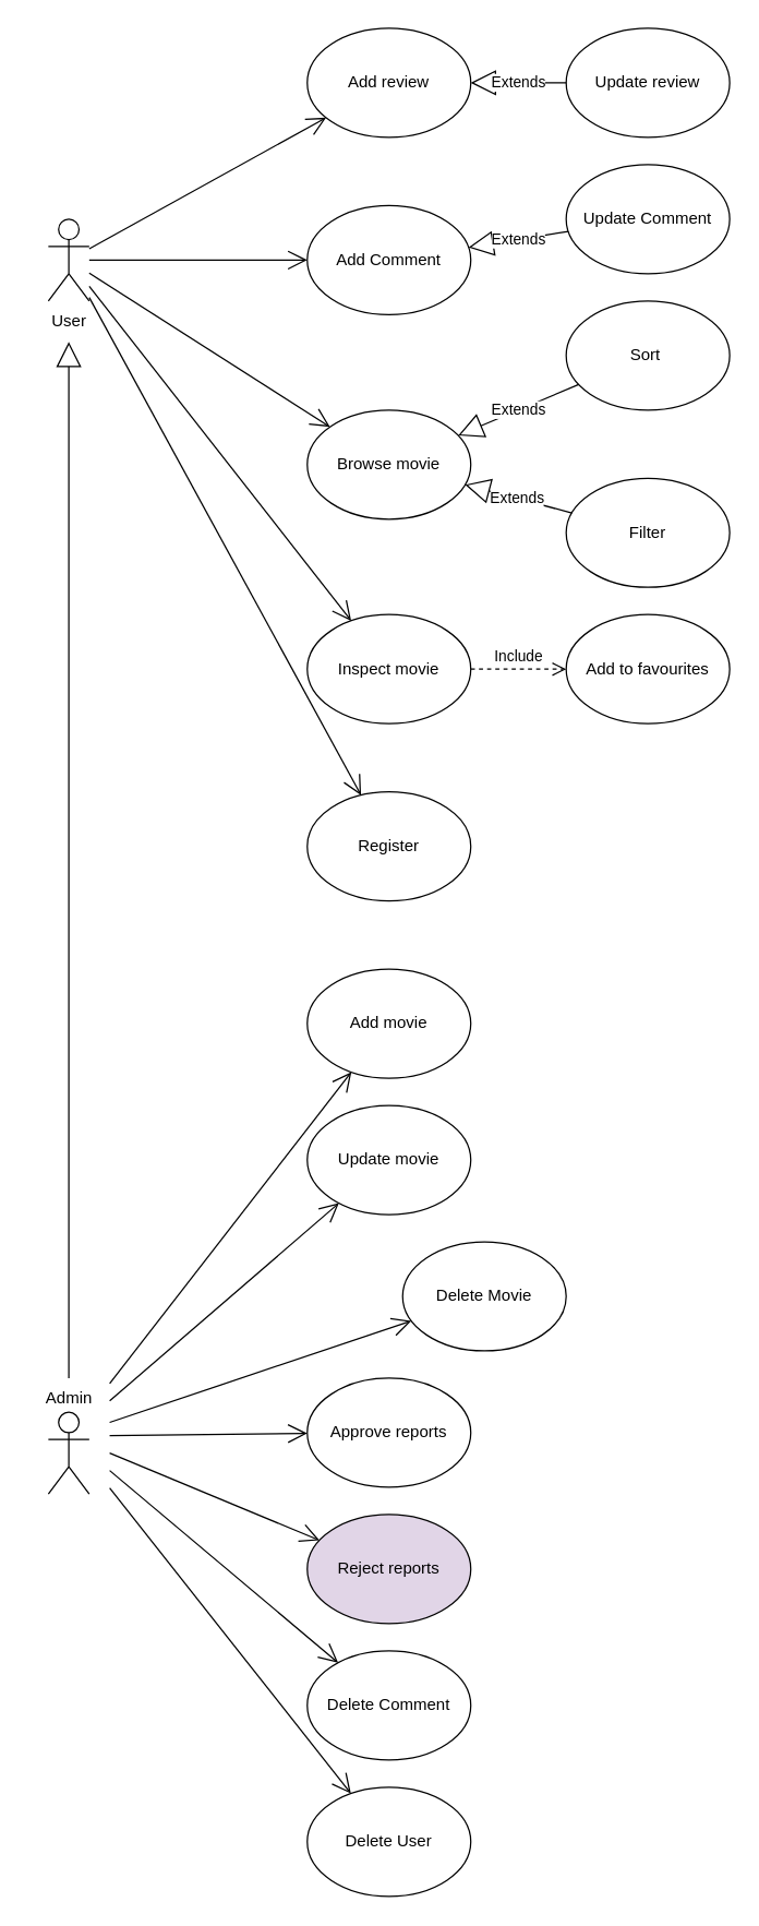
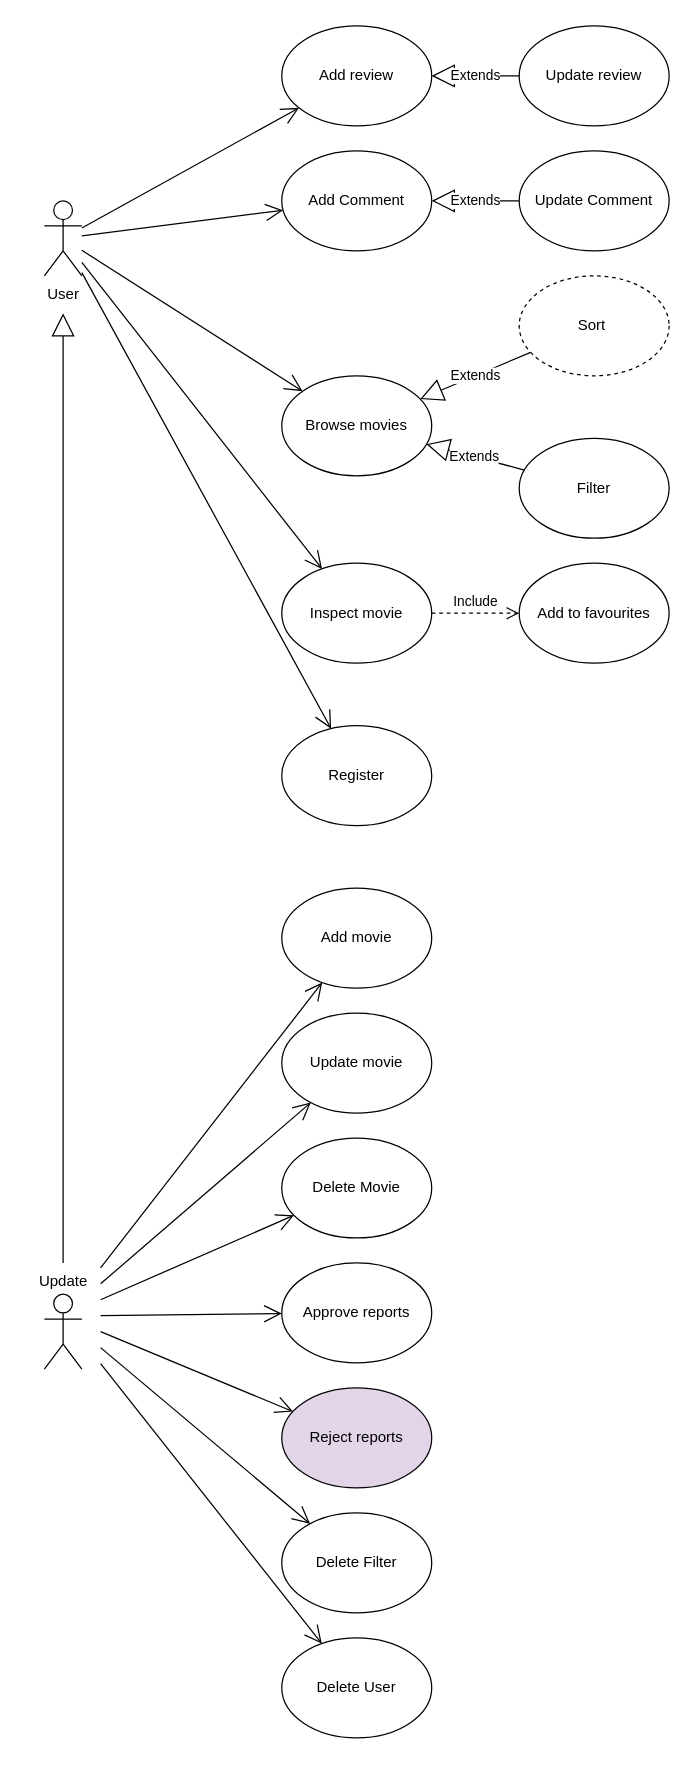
  <mxCell id="0" />
  <mxCell id="1" parent="0" />
  <mxCell id="2" value="Add movie" style="ellipse;whiteSpace=wrap;html=1;" parent="1" vertex="1"><mxGeometry x="225" y="710" width="120" height="80" as="geometry" /></mxCell>
  <mxCell id="3" value="Approve reports" style="ellipse;whiteSpace=wrap;html=1;" parent="1" vertex="1"><mxGeometry x="225" y="1010" width="120" height="80" as="geometry" /></mxCell>
  <mxCell id="4" value="Reject reports" style="ellipse;whiteSpace=wrap;html=1;fillColor=#e1d5e7;" parent="1" vertex="1"><mxGeometry x="225" y="1110" width="120" height="80" as="geometry" /></mxCell>
  <mxCell id="5" value="Delete User" style="ellipse;whiteSpace=wrap;html=1;" parent="1" vertex="1"><mxGeometry x="225" y="1310" width="120" height="80" as="geometry" /></mxCell>
  <mxCell id="6" value="Add review" style="ellipse;whiteSpace=wrap;html=1;" parent="1" vertex="1"><mxGeometry x="225" y="20" width="120" height="80" as="geometry" /></mxCell>
  <mxCell id="7" value="Update review" style="ellipse;whiteSpace=wrap;html=1;" parent="1" vertex="1"><mxGeometry x="415" y="20" width="120" height="80" as="geometry" /></mxCell>
- <mxCell id="8" value="Delete Movie" style="ellipse;whiteSpace=wrap;html=1;" parent="1" vertex="1"><mxGeometry x="295" y="910" width="120" height="80" as="geometry" /></mxCell>
+ <mxCell id="8" value="Delete Movie" style="ellipse;whiteSpace=wrap;html=1;" parent="1" vertex="1"><mxGeometry x="225" y="910" width="120" height="80" as="geometry" /></mxCell>
  <mxCell id="9" value="Update movie" style="ellipse;whiteSpace=wrap;html=1;" parent="1" vertex="1"><mxGeometry x="225" y="810" width="120" height="80" as="geometry" /></mxCell>
- <mxCell id="10" value="Add Comment" style="ellipse;whiteSpace=wrap;html=1;" parent="1" vertex="1"><mxGeometry x="225" y="150" width="120" height="80" as="geometry" /></mxCell>
- <mxCell id="11" value="Delete Comment" style="ellipse;whiteSpace=wrap;html=1;" parent="1" vertex="1"><mxGeometry x="225" y="1210" width="120" height="80" as="geometry" /></mxCell>
+ <mxCell id="10" value="Add Comment" style="ellipse;whiteSpace=wrap;html=1;" parent="1" vertex="1"><mxGeometry x="225" y="120" width="120" height="80" as="geometry" /></mxCell>
+ <mxCell id="11" value="Delete Filter" style="ellipse;whiteSpace=wrap;html=1;" parent="1" vertex="1"><mxGeometry x="225" y="1210" width="120" height="80" as="geometry" /></mxCell>
  <mxCell id="12" value="Update Comment" style="ellipse;whiteSpace=wrap;html=1;" parent="1" vertex="1"><mxGeometry x="415" y="120" width="120" height="80" as="geometry" /></mxCell>
  <mxCell id="13" value="Register" style="ellipse;whiteSpace=wrap;html=1;" parent="1" vertex="1"><mxGeometry x="225" y="580" width="120" height="80" as="geometry" /></mxCell>
  <mxCell id="14" value="Inspect movie" style="ellipse;whiteSpace=wrap;html=1;" parent="1" vertex="1"><mxGeometry x="225" y="450" width="120" height="80" as="geometry" /></mxCell>
  <mxCell id="15" value="" style="endArrow=block;endSize=16;endFill=0;html=1;rounded=0;" edge="1" parent="1" source="18" target="31"><mxGeometry width="160" relative="1" as="geometry"><mxPoint x="145" y="710" as="sourcePoint" /><mxPoint x="5" y="700" as="targetPoint" /></mxGeometry></mxCell>
  <mxCell id="16" value="" style="group;movable=1;resizable=1;rotatable=1;deletable=1;editable=1;locked=0;connectable=1;" vertex="1" connectable="0" parent="1"><mxGeometry x="20" y="1010" width="60" height="85" as="geometry" /></mxCell>
  <mxCell id="17" value="" style="shape=umlActor;verticalLabelPosition=bottom;verticalAlign=top;html=1;" parent="16" vertex="1"><mxGeometry x="15" y="25" width="30" height="60" as="geometry" /></mxCell>
- <mxCell id="18" value="Admin" style="text;html=1;align=center;verticalAlign=middle;resizable=0;points=[];autosize=1;strokeColor=none;fillColor=none;" vertex="1" parent="16"><mxGeometry width="60" height="30" as="geometry" /></mxCell>
+ <mxCell id="18" value="Update" style="text;html=1;align=center;verticalAlign=middle;resizable=0;points=[];autosize=1;strokeColor=none;fillColor=none;" vertex="1" parent="16"><mxGeometry width="60" height="30" as="geometry" /></mxCell>
  <mxCell id="19" value="Add to favourites" style="ellipse;whiteSpace=wrap;html=1;" vertex="1" parent="1"><mxGeometry x="415" y="450" width="120" height="80" as="geometry" /></mxCell>
  <mxCell id="20" value="Extends" style="endArrow=block;endSize=16;endFill=0;html=1;rounded=0;" edge="1" parent="1" source="7" target="6"><mxGeometry width="160" relative="1" as="geometry"><mxPoint x="375" y="300" as="sourcePoint" /><mxPoint x="535" y="300" as="targetPoint" /><Array as="points" /></mxGeometry></mxCell>
  <mxCell id="21" value="Extends" style="endArrow=block;endSize=16;endFill=0;html=1;rounded=0;" edge="1" parent="1" source="12" target="10"><mxGeometry width="160" relative="1" as="geometry"><mxPoint x="365" y="240" as="sourcePoint" /><mxPoint x="525" y="240" as="targetPoint" /></mxGeometry></mxCell>
  <mxCell id="22" value="Include" style="html=1;verticalAlign=bottom;endArrow=open;dashed=1;endSize=8;curved=0;rounded=0;" edge="1" parent="1" source="14" target="19"><mxGeometry relative="1" as="geometry"><mxPoint x="435" y="550" as="sourcePoint" /><mxPoint x="355" y="550" as="targetPoint" /></mxGeometry></mxCell>
  <mxCell id="23" value="" style="endArrow=open;endFill=1;endSize=12;html=1;rounded=0;" edge="1" parent="1" source="30" target="13"><mxGeometry width="160" relative="1" as="geometry"><mxPoint x="35" y="500" as="sourcePoint" /><mxPoint x="195" y="500" as="targetPoint" /></mxGeometry></mxCell>
  <mxCell id="24" value="" style="endArrow=open;endFill=1;endSize=12;html=1;rounded=0;" edge="1" parent="1" source="30" target="14"><mxGeometry width="160" relative="1" as="geometry"><mxPoint x="195" y="400" as="sourcePoint" /><mxPoint x="294" y="576" as="targetPoint" /></mxGeometry></mxCell>
  <mxCell id="25" value="" style="endArrow=open;endFill=1;endSize=12;html=1;rounded=0;" edge="1" parent="1" source="30" target="39"><mxGeometry width="160" relative="1" as="geometry"><mxPoint x="375" y="330" as="sourcePoint" /><mxPoint x="535" y="330" as="targetPoint" /></mxGeometry></mxCell>
  <mxCell id="26" value="" style="endArrow=open;endFill=1;endSize=12;html=1;rounded=0;" edge="1" parent="1" source="30" target="10"><mxGeometry width="160" relative="1" as="geometry"><mxPoint x="375" y="220" as="sourcePoint" /><mxPoint x="535" y="220" as="targetPoint" /></mxGeometry></mxCell>
  <mxCell id="27" value="" style="endArrow=open;endFill=1;endSize=12;html=1;rounded=0;" edge="1" parent="1" source="30" target="6"><mxGeometry width="160" relative="1" as="geometry"><mxPoint x="375" y="100" as="sourcePoint" /><mxPoint x="535" y="100" as="targetPoint" /></mxGeometry></mxCell>
  <mxCell id="28" value="" style="group" vertex="1" connectable="0" parent="1"><mxGeometry x="25" y="138" width="50" height="112" as="geometry" /></mxCell>
  <mxCell id="29" value="" style="group" vertex="1" connectable="0" parent="28"><mxGeometry width="50" height="82" as="geometry" /></mxCell>
  <mxCell id="30" value="&lt;div style=&quot;&quot;&gt;&lt;br&gt;&lt;/div&gt;" style="shape=umlActor;verticalLabelPosition=bottom;verticalAlign=top;html=1;align=center;" parent="29" vertex="1"><mxGeometry x="10" y="22" width="30" height="60" as="geometry" /></mxCell>
  <mxCell id="31" value="User" style="text;html=1;align=center;verticalAlign=middle;resizable=0;points=[];autosize=1;strokeColor=none;fillColor=none;" vertex="1" parent="28"><mxGeometry y="82" width="50" height="30" as="geometry" /></mxCell>
  <mxCell id="32" value="" style="endArrow=open;endFill=1;endSize=12;html=1;rounded=0;" edge="1" parent="1" source="16" target="8"><mxGeometry width="160" relative="1" as="geometry"><mxPoint x="135" y="1110" as="sourcePoint" /><mxPoint x="445" y="1120" as="targetPoint" /></mxGeometry></mxCell>
  <mxCell id="33" value="" style="endArrow=open;endFill=1;endSize=12;html=1;rounded=0;" edge="1" parent="1" source="16" target="2"><mxGeometry width="160" relative="1" as="geometry"><mxPoint x="85" y="964" as="sourcePoint" /><mxPoint x="235" y="961" as="targetPoint" /></mxGeometry></mxCell>
  <mxCell id="34" value="" style="endArrow=open;endFill=1;endSize=12;html=1;rounded=0;" edge="1" parent="1" source="16" target="9"><mxGeometry width="160" relative="1" as="geometry"><mxPoint x="95" y="974" as="sourcePoint" /><mxPoint x="245" y="971" as="targetPoint" /></mxGeometry></mxCell>
  <mxCell id="35" value="" style="endArrow=open;endFill=1;endSize=12;html=1;rounded=0;" edge="1" parent="1" source="16" target="3"><mxGeometry width="160" relative="1" as="geometry"><mxPoint x="105" y="984" as="sourcePoint" /><mxPoint x="255" y="981" as="targetPoint" /></mxGeometry></mxCell>
  <mxCell id="36" value="" style="endArrow=open;endFill=1;endSize=12;html=1;rounded=0;" edge="1" parent="1" source="16" target="4"><mxGeometry width="160" relative="1" as="geometry"><mxPoint x="115" y="994" as="sourcePoint" /><mxPoint x="265" y="991" as="targetPoint" /></mxGeometry></mxCell>
  <mxCell id="37" value="" style="endArrow=open;endFill=1;endSize=12;html=1;rounded=0;" edge="1" parent="1" source="16" target="11"><mxGeometry width="160" relative="1" as="geometry"><mxPoint x="125" y="1004" as="sourcePoint" /><mxPoint x="275" y="1001" as="targetPoint" /></mxGeometry></mxCell>
  <mxCell id="38" value="" style="endArrow=open;endFill=1;endSize=12;html=1;rounded=0;" edge="1" parent="1" source="16" target="5"><mxGeometry width="160" relative="1" as="geometry"><mxPoint x="135" y="1014" as="sourcePoint" /><mxPoint x="285" y="1011" as="targetPoint" /></mxGeometry></mxCell>
- <mxCell id="39" value="Browse movie" style="ellipse;whiteSpace=wrap;html=1;" parent="1" vertex="1"><mxGeometry x="225" y="300" width="120" height="80" as="geometry" /></mxCell>
+ <mxCell id="39" value="Browse movies" style="ellipse;whiteSpace=wrap;html=1;" parent="1" vertex="1"><mxGeometry x="225" y="300" width="120" height="80" as="geometry" /></mxCell>
  <mxCell id="40" value="Filter" style="ellipse;whiteSpace=wrap;html=1;" parent="1" vertex="1"><mxGeometry x="415" y="350" width="120" height="80" as="geometry" /></mxCell>
- <mxCell id="41" value="Sort&amp;nbsp;" style="ellipse;whiteSpace=wrap;html=1;" parent="1" vertex="1"><mxGeometry x="415" y="220" width="120" height="80" as="geometry" /></mxCell>
+ <mxCell id="41" value="Sort&amp;nbsp;" style="ellipse;whiteSpace=wrap;html=1;dashed=1;" parent="1" vertex="1"><mxGeometry x="415" y="220" width="120" height="80" as="geometry" /></mxCell>
  <mxCell id="42" value="Extends" style="endArrow=block;endSize=16;endFill=0;html=1;rounded=0;" edge="1" parent="1" source="41" target="39"><mxGeometry width="160" relative="1" as="geometry"><mxPoint x="675" y="60" as="sourcePoint" /><mxPoint x="835" y="60" as="targetPoint" /><Array as="points" /></mxGeometry></mxCell>
  <mxCell id="43" value="Extends" style="endArrow=block;endSize=16;endFill=0;html=1;rounded=0;" edge="1" parent="1" source="40" target="39"><mxGeometry width="160" relative="1" as="geometry"><mxPoint x="495" y="280" as="sourcePoint" /><mxPoint x="655" y="280" as="targetPoint" /></mxGeometry></mxCell>
